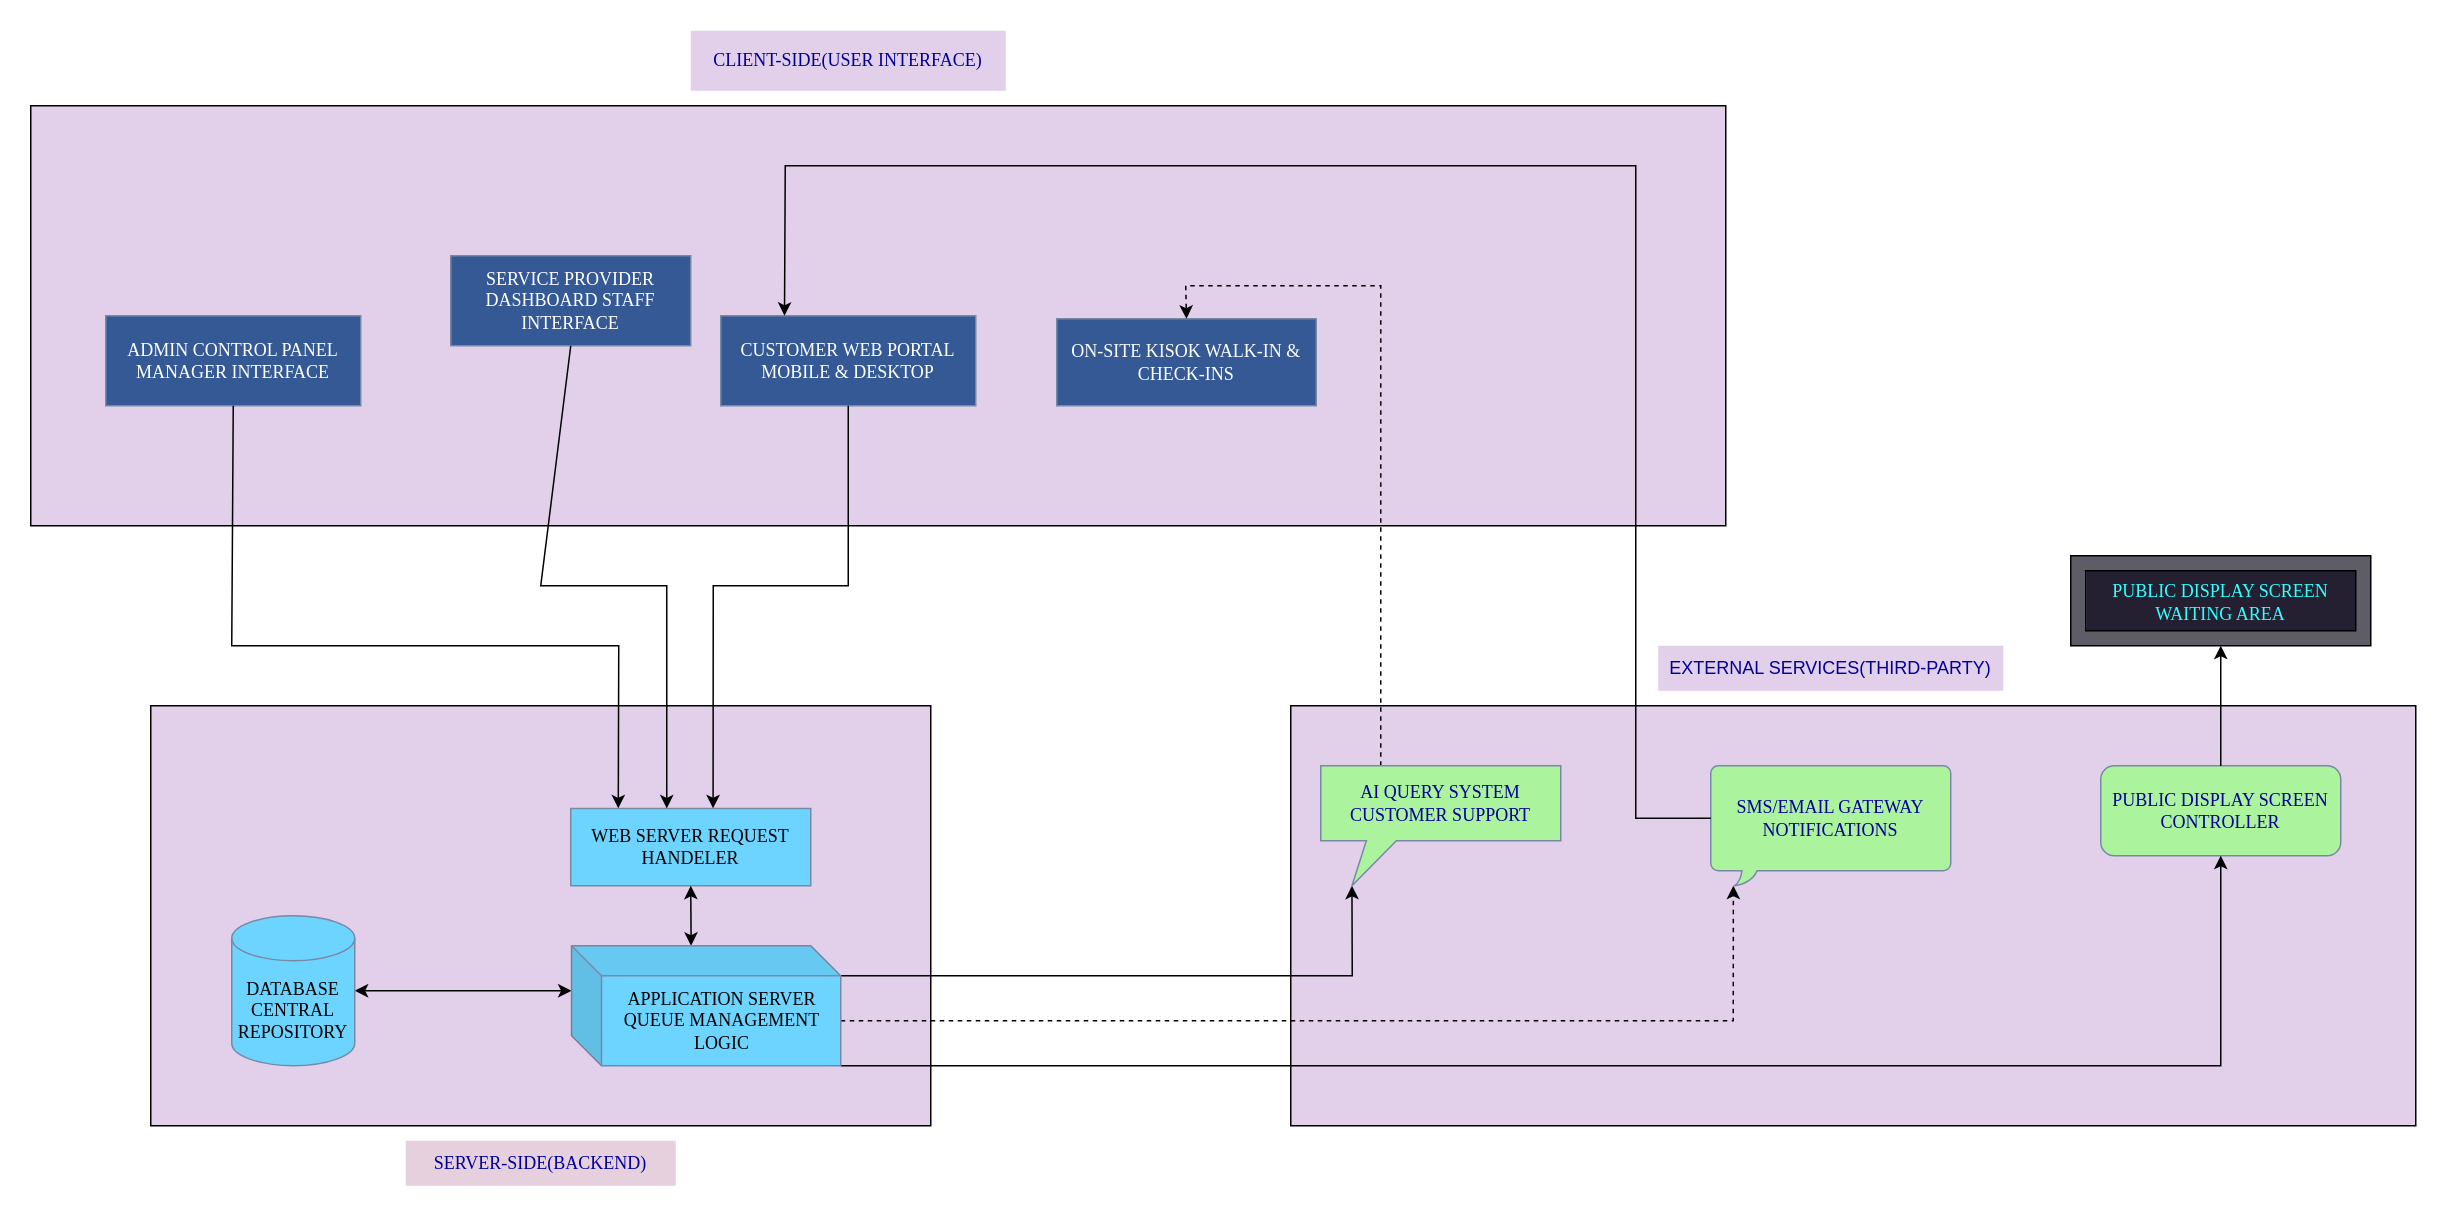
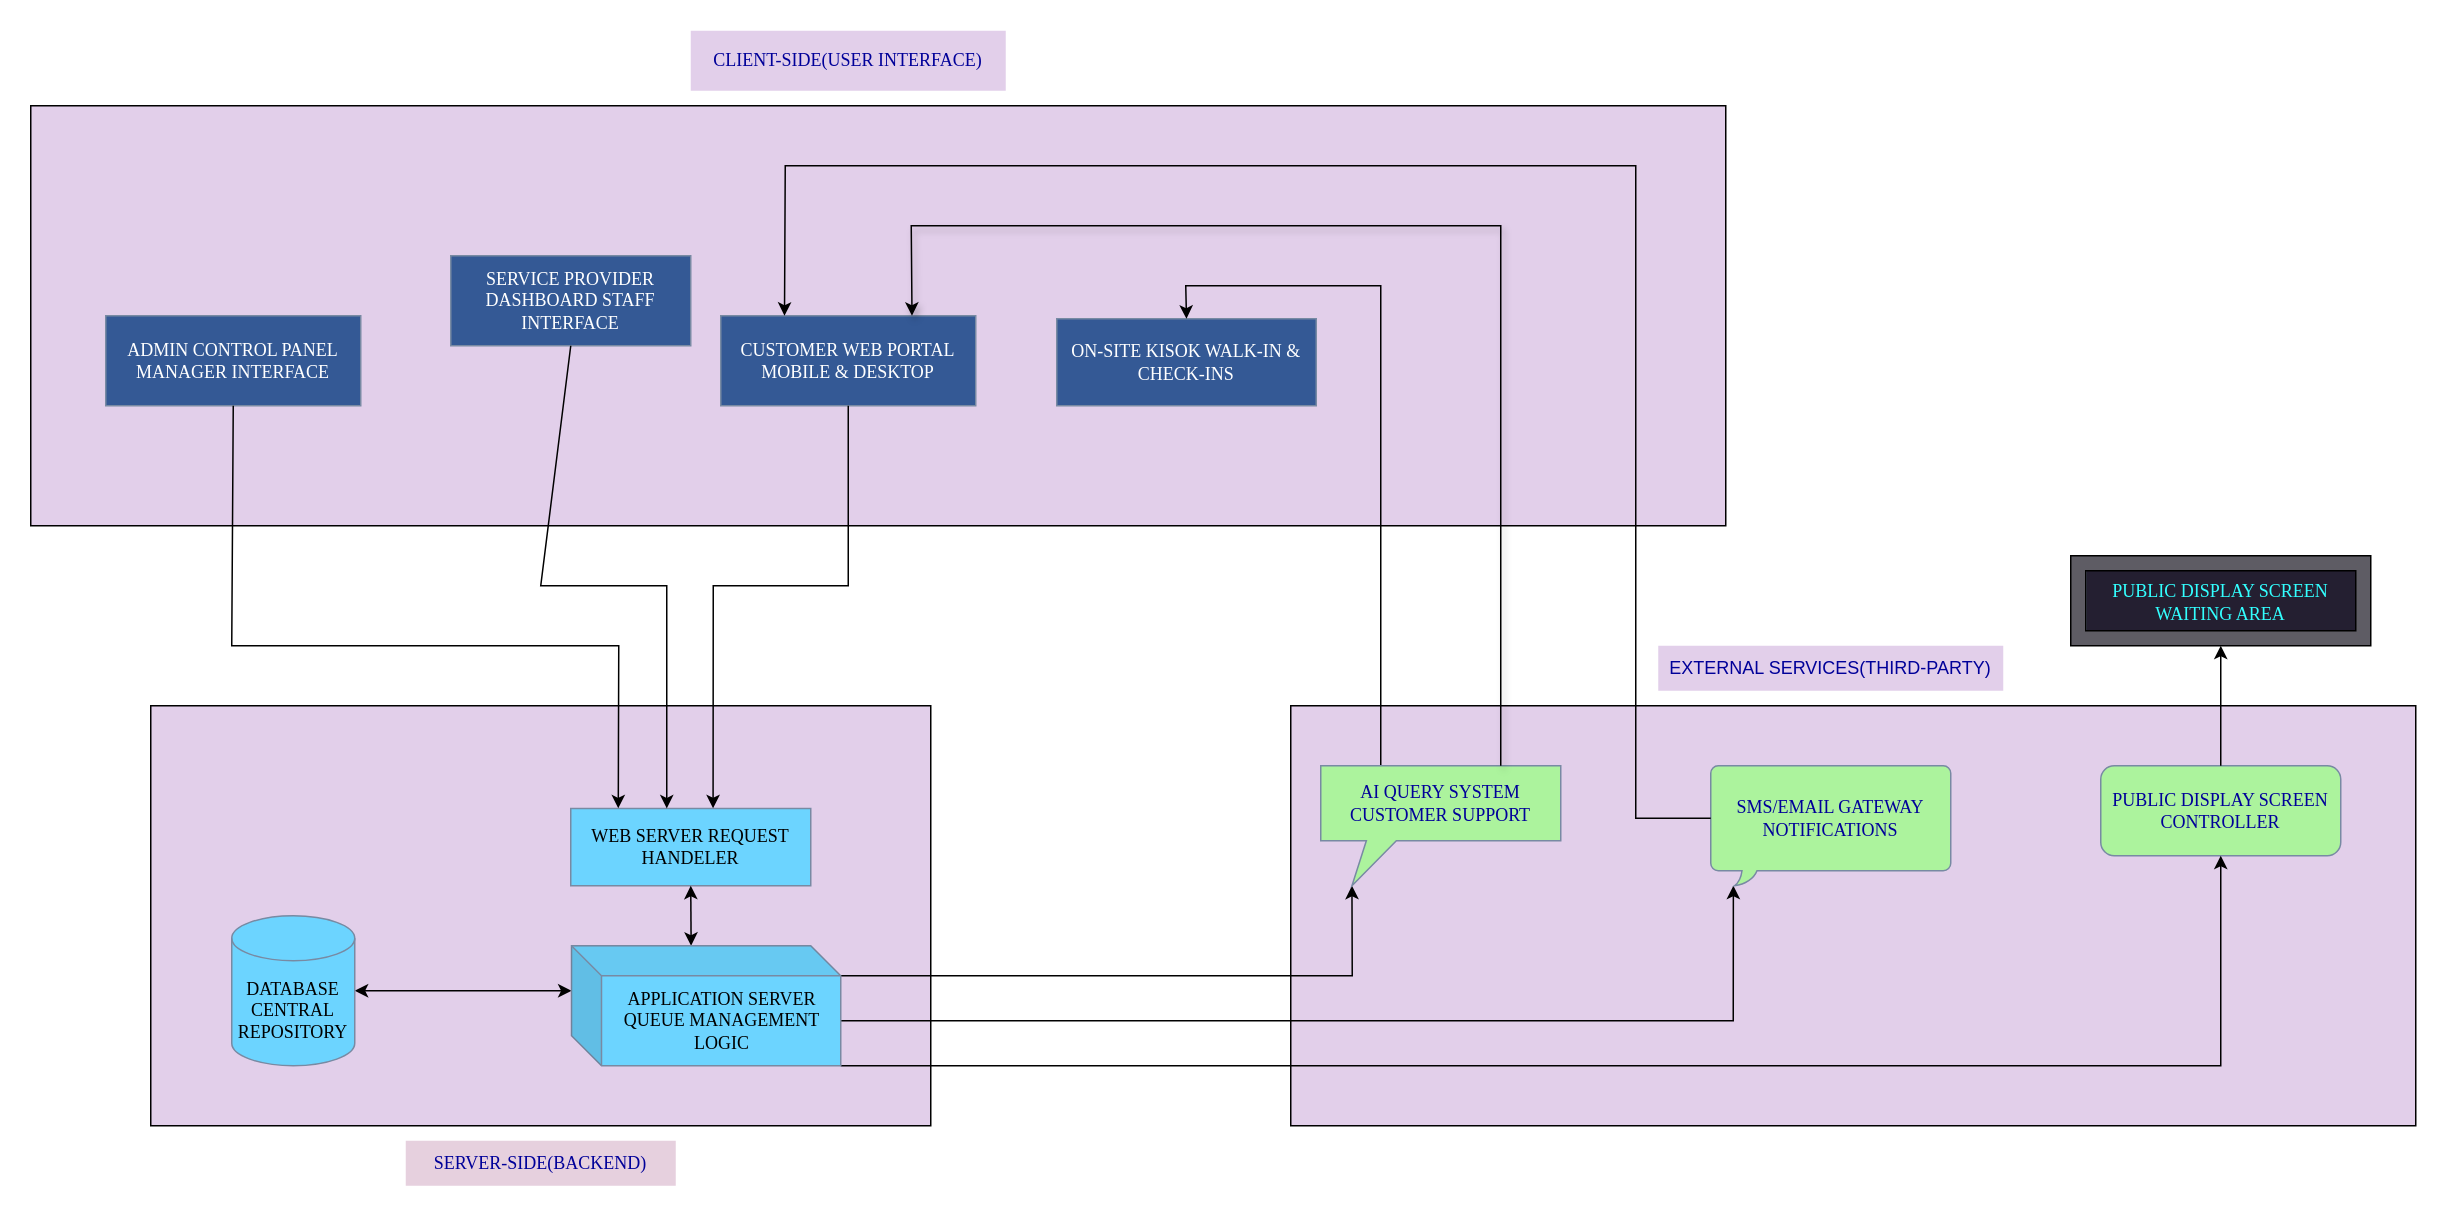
  <mxCell id="0" />
  <mxCell id="1" parent="0" />
  <mxCell id="2" value="" style="rounded=0;whiteSpace=wrap;html=1;fillColor=#E2CFEA;glass=0;fontFamily=Garamond;" parent="1" vertex="1"><mxGeometry x="860" y="470" width="750" height="280" as="geometry" /></mxCell>
  <mxCell id="3" value="" style="rounded=0;whiteSpace=wrap;html=1;fillColor=#E2CFEA;glass=0;fontFamily=Garamond;" parent="1" vertex="1"><mxGeometry x="20" y="70" width="1130" height="280" as="geometry" /></mxCell>
  <mxCell id="4" value="" style="rounded=0;whiteSpace=wrap;html=1;fillColor=#E2CFEA;glass=0;fontFamily=Garamond;" parent="1" vertex="1"><mxGeometry x="100" y="470" width="520" height="280" as="geometry" /></mxCell>
  <mxCell id="5" value="WEB SERVER REQUEST HANDELER" style="rounded=0;whiteSpace=wrap;html=1;fontFamily=Garamond;labelBackgroundColor=none;fillColor=#6CD4FF;strokeColor=#788AA3;fontColor=#000000;" parent="1" vertex="1"><mxGeometry x="380" y="538.5" width="160" height="51.5" as="geometry" /></mxCell>
  <mxCell id="6" value="" style="endArrow=classic;startArrow=classic;html=1;rounded=0;entryX=0;entryY=0;entryDx=0;entryDy=30;fontFamily=Garamond;labelBackgroundColor=none;fontColor=default;strokeColor=#000000;exitX=1;exitY=0.5;exitDx=0;exitDy=0;exitPerimeter=0;entryPerimeter=0;" parent="1" source="25" target="29" edge="1"><mxGeometry width="50" height="50" relative="1" as="geometry"><mxPoint x="-390" y="548" as="sourcePoint" /><mxPoint x="389" y="665" as="targetPoint" /><Array as="points" /></mxGeometry></mxCell>
  <mxCell id="7" value="" style="endArrow=classic;startArrow=classic;html=1;rounded=0;exitX=0;exitY=0;exitDx=79.75;exitDy=0;entryX=0.5;entryY=1;entryDx=0;entryDy=0;fontFamily=Garamond;labelBackgroundColor=none;fontColor=default;strokeColor=#000000;exitPerimeter=0;" parent="1" source="29" target="5" edge="1"><mxGeometry width="50" height="50" relative="1" as="geometry"><mxPoint x="468" y="639" as="sourcePoint" /><mxPoint x="-240" y="458" as="targetPoint" /></mxGeometry></mxCell>
  <mxCell id="8" value="ADMIN CONTROL PANEL MANAGER INTERFACE" style="rounded=0;whiteSpace=wrap;html=1;fontFamily=Garamond;labelBackgroundColor=none;fillColor=#345995;strokeColor=#788AA3;fontColor=#FFFFFF;" parent="1" vertex="1"><mxGeometry x="70" y="210" width="170" height="60" as="geometry" /></mxCell>
  <mxCell id="9" value="SERVICE PROVIDER DASHBOARD STAFF INTERFACE" style="rounded=0;whiteSpace=wrap;html=1;fontFamily=Garamond;labelBackgroundColor=none;fillColor=#345995;strokeColor=#788AA3;fontColor=#FFFFFF;" parent="1" vertex="1"><mxGeometry x="300" y="170" width="160" height="60" as="geometry" /></mxCell>
  <mxCell id="10" value="CUSTOMER WEB PORTAL MOBILE &amp;amp; DESKTOP" style="rounded=0;whiteSpace=wrap;html=1;fontFamily=Garamond;labelBackgroundColor=none;fillColor=#345995;strokeColor=#788AA3;fontColor=#FFFFFF;" parent="1" vertex="1"><mxGeometry x="480" y="210" width="170" height="60" as="geometry" /></mxCell>
  <mxCell id="11" value="" style="endArrow=classic;html=1;rounded=0;exitX=0.5;exitY=1;exitDx=0;exitDy=0;fontFamily=Garamond;labelBackgroundColor=none;fontColor=default;strokeColor=#000000;entryX=0.4;entryY=-0.001;entryDx=0;entryDy=0;entryPerimeter=0;" parent="1" source="9" target="5" edge="1"><mxGeometry width="50" height="50" relative="1" as="geometry"><mxPoint x="130" y="452" as="sourcePoint" /><mxPoint x="-60" y="391" as="targetPoint" /><Array as="points"><mxPoint x="360" y="390" /><mxPoint x="444" y="390" /></Array></mxGeometry></mxCell>
  <mxCell id="12" value="" style="endArrow=classic;html=1;rounded=0;entryX=0.593;entryY=-0.002;entryDx=0;entryDy=0;exitX=0.5;exitY=1;exitDx=0;exitDy=0;fontFamily=Garamond;labelBackgroundColor=none;fontColor=default;strokeColor=#000000;entryPerimeter=0;" parent="1" source="10" target="5" edge="1"><mxGeometry width="50" height="50" relative="1" as="geometry"><mxPoint x="430" y="412" as="sourcePoint" /><mxPoint x="40" y="422" as="targetPoint" /><Array as="points"><mxPoint x="565" y="390" /><mxPoint x="475" y="390" /></Array></mxGeometry></mxCell>
  <mxCell id="13" value="ON-SITE KISOK WALK-IN &amp;amp; CHECK-INS" style="rounded=0;whiteSpace=wrap;html=1;fontFamily=Garamond;labelBackgroundColor=none;fillColor=#345995;strokeColor=#788AA3;fontColor=#FFFFFF;" parent="1" vertex="1"><mxGeometry x="704" y="212" width="173" height="58" as="geometry" /></mxCell>
  <mxCell id="14" value="" style="endArrow=classic;html=1;rounded=0;exitX=0.5;exitY=1;exitDx=0;exitDy=0;fontFamily=Garamond;labelBackgroundColor=none;fontColor=default;strokeColor=#000000;entryX=0.198;entryY=-0.002;entryDx=0;entryDy=0;entryPerimeter=0;" parent="1" source="8" target="5" edge="1"><mxGeometry width="50" height="50" relative="1" as="geometry"><mxPoint x="100" y="382" as="sourcePoint" /><mxPoint x="-60" y="381" as="targetPoint" /><Array as="points"><mxPoint x="154" y="430" /><mxPoint x="412" y="430" /></Array></mxGeometry></mxCell>
  <mxCell id="15" value="" style="endArrow=classic;html=1;rounded=0;fontFamily=Garamond;labelBackgroundColor=none;fontColor=default;strokeColor=#000000;entryX=0;entryY=0;entryDx=20.8;entryDy=80;entryPerimeter=0;exitX=0;exitY=0;exitDx=179.5;exitDy=20;exitPerimeter=0;" parent="1" source="29" target="26" edge="1"><mxGeometry width="50" height="50" relative="1" as="geometry"><mxPoint x="557" y="646.69" as="sourcePoint" /><mxPoint x="900" y="610" as="targetPoint" /><Array as="points"><mxPoint x="901" y="650" /></Array></mxGeometry></mxCell>
  <mxCell id="16" value="PUBLIC DISPLAY SCREEN CONTROLLER" style="whiteSpace=wrap;html=1;fontFamily=Garamond;labelBackgroundColor=none;fillColor=#ACF39D;strokeColor=#788AA3;fontColor=#000099;rounded=1;" parent="1" vertex="1"><mxGeometry x="1400" y="510" width="160" height="60" as="geometry" /></mxCell>
- <mxCell id="17" value="" style="endArrow=classic;html=1;rounded=0;exitX=0;exitY=0;exitDx=179.5;exitDy=50;fontFamily=Garamond;labelBackgroundColor=none;fontColor=default;strokeColor=#000000;exitPerimeter=0;entryX=0;entryY=0;entryDx=15.08;entryDy=80;entryPerimeter=0;dashed=1;" parent="1" source="29" target="27" edge="1"><mxGeometry width="50" height="50" relative="1" as="geometry"><mxPoint x="517.5" y="673" as="sourcePoint" /><mxPoint x="1220" y="600" as="targetPoint" /><Array as="points"><mxPoint x="1155" y="680" /></Array></mxGeometry></mxCell>
+ <mxCell id="17" value="" style="endArrow=classic;html=1;rounded=0;exitX=0;exitY=0;exitDx=179.5;exitDy=50;fontFamily=Garamond;labelBackgroundColor=none;fontColor=default;strokeColor=#000000;exitPerimeter=0;entryX=0;entryY=0;entryDx=15.08;entryDy=80;entryPerimeter=0;" parent="1" source="29" target="27" edge="1"><mxGeometry width="50" height="50" relative="1" as="geometry"><mxPoint x="517.5" y="673" as="sourcePoint" /><mxPoint x="1220" y="600" as="targetPoint" /><Array as="points"><mxPoint x="1155" y="680" /></Array></mxGeometry></mxCell>
  <mxCell id="18" value="" style="endArrow=classic;html=1;rounded=0;entryX=0.5;entryY=1;entryDx=0;entryDy=0;exitX=1;exitY=1;exitDx=0;exitDy=0;fontFamily=Garamond;labelBackgroundColor=none;fontColor=default;strokeColor=#000000;exitPerimeter=0;" parent="1" source="29" target="16" edge="1"><mxGeometry width="50" height="50" relative="1" as="geometry"><mxPoint x="478" y="673" as="sourcePoint" /><mxPoint x="1460" y="632.5" as="targetPoint" /><Array as="points"><mxPoint x="1480" y="710" /></Array></mxGeometry></mxCell>
- <mxCell id="19" value="" style="endArrow=classic;endFill=1;html=1;rounded=0;entryX=0.5;entryY=0;entryDx=0;entryDy=0;fontFamily=Garamond;labelBackgroundColor=none;fontColor=default;strokeColor=#000000;exitX=0.25;exitY=0;exitDx=0;exitDy=0;exitPerimeter=0;dashed=1;" parent="1" source="26" target="13" edge="1"><mxGeometry width="160" relative="1" as="geometry"><mxPoint x="875" y="551" as="sourcePoint" /><mxPoint x="940" y="430" as="targetPoint" /><Array as="points"><mxPoint x="920" y="430" /><mxPoint x="920" y="320" /><mxPoint x="920" y="190" /><mxPoint x="790" y="190" /></Array></mxGeometry></mxCell>
+ <mxCell id="19" value="" style="endArrow=classic;endFill=1;html=1;rounded=0;entryX=0.5;entryY=0;entryDx=0;entryDy=0;fontFamily=Garamond;labelBackgroundColor=none;fontColor=default;strokeColor=#000000;exitX=0.25;exitY=0;exitDx=0;exitDy=0;exitPerimeter=0;" parent="1" source="26" target="13" edge="1"><mxGeometry width="160" relative="1" as="geometry"><mxPoint x="875" y="551" as="sourcePoint" /><mxPoint x="940" y="430" as="targetPoint" /><Array as="points"><mxPoint x="920" y="430" /><mxPoint x="920" y="320" /><mxPoint x="920" y="190" /><mxPoint x="790" y="190" /></Array></mxGeometry></mxCell>
  <mxCell id="20" value="PUBLIC DISPLAY SCREEN WAITING AREA" style="html=1;whiteSpace=wrap;fontFamily=Garamond;labelBackgroundColor=none;fillColor=light-dark(#241f31, #2ba2b1);strokeColor=#788AA3;fontColor=#33FFFF;rounded=0;" parent="1" vertex="1"><mxGeometry x="1390" y="379.5" width="180" height="43" as="geometry" /></mxCell>
  <mxCell id="21" value="" style="endArrow=classic;html=1;rounded=0;exitX=0.5;exitY=0;exitDx=0;exitDy=0;fontFamily=Garamond;labelBackgroundColor=none;fontColor=default;strokeColor=#000000;entryX=0.5;entryY=1;entryDx=0;entryDy=0;entryPerimeter=0;" parent="1" source="16" target="28" edge="1"><mxGeometry width="50" height="50" relative="1" as="geometry"><mxPoint x="1340" y="590" as="sourcePoint" /><mxPoint x="1460" y="440" as="targetPoint" /></mxGeometry></mxCell>
  <mxCell id="22" value="SERVER-SIDE(BACKEND)" style="text;html=1;align=center;verticalAlign=middle;whiteSpace=wrap;rounded=0;fontColor=#000099;fillColor=light-dark(#E6D0DE, #e2cfea);fontFamily=Garamond;" parent="1" vertex="1"><mxGeometry x="270" y="760" width="180" height="30" as="geometry" /></mxCell>
  <mxCell id="23" value="CLIENT-SIDE(USER INTERFACE)" style="text;html=1;align=center;verticalAlign=middle;whiteSpace=wrap;rounded=0;fontColor=#000099;fillColor=light-dark(#e2cfea, #e2cfea);fontFamily=Garamond;" parent="1" vertex="1"><mxGeometry x="460" y="20" width="210" height="40" as="geometry" /></mxCell>
  <mxCell id="24" value="&lt;font face=&quot;Helvetica&quot;&gt;EXTERNAL SERVICES(THIRD-PARTY)&lt;/font&gt;" style="text;html=1;align=center;verticalAlign=middle;whiteSpace=wrap;rounded=0;fontColor=#000099;labelBackgroundColor=none;fillColor=light-dark(#E2CFEA,#E2CFEA);textShadow=0;fontFamily=Garamond;" parent="1" vertex="1"><mxGeometry x="1105" y="430" width="230" height="30" as="geometry" /></mxCell>
  <mxCell id="25" value="DATABASE CENTRAL REPOSITORY" style="shape=cylinder3;whiteSpace=wrap;html=1;boundedLbl=1;backgroundOutline=1;size=15;fillColor=light-dark(#6cd4ff, #6cd4ff);fontFamily=Garamond;fontColor=#000000;strokeColor=#788AA3;" parent="1" vertex="1"><mxGeometry x="154" y="610" width="82" height="100" as="geometry" /></mxCell>
  <mxCell id="26" value="AI QUERY SYSTEM CUSTOMER SUPPORT" style="shape=callout;whiteSpace=wrap;html=1;perimeter=calloutPerimeter;fillColor=light-dark(#ACF39D,#ACF39D);fontFamily=Garamond;strokeColor=#788AA3;fontColor=#000099;size=30;position=0.19;position2=0.13;" parent="1" vertex="1"><mxGeometry x="880" y="510" width="160" height="80" as="geometry" /></mxCell>
  <mxCell id="27" value="SMS/EMAIL GATEWAY NOTIFICATIONS" style="whiteSpace=wrap;html=1;shape=mxgraph.basic.roundRectCallout;dx=25.83;dy=10;size=5;boundedLbl=1;fillColor=light-dark(#ACF39D,#ACF39D);fontFamily=Garamond;strokeColor=#788AA3;fontColor=#000099;" parent="1" vertex="1"><mxGeometry x="1140" y="510" width="160" height="80" as="geometry" /></mxCell>
  <mxCell id="28" value="" style="verticalLabelPosition=bottom;verticalAlign=top;html=1;shape=mxgraph.basic.frame;dx=10;whiteSpace=wrap;fillColor=light-dark(#5e5c64, #131313);fontFamily=Garamond;" parent="1" vertex="1"><mxGeometry x="1380" y="370" width="200" height="60" as="geometry" /></mxCell>
  <mxCell id="29" value="APPLICATION SERVER QUEUE MANAGEMENT LOGIC" style="shape=cube;whiteSpace=wrap;html=1;boundedLbl=1;backgroundOutline=1;darkOpacity=0.05;darkOpacity2=0.1;fillColor=light-dark(#6CD4FF,#6CD4FF);fontFamily=Garamond;strokeColor=#788AA3;fontColor=#000000;" parent="1" vertex="1"><mxGeometry x="380.5" y="630" width="179.5" height="80" as="geometry" /></mxCell>
+ <mxCell id="30" value="" style="endArrow=classic;html=1;rounded=0;strokeColor=#000000;entryX=0.75;entryY=0;entryDx=0;entryDy=0;shadow=1;exitX=0.75;exitY=0;exitDx=0;exitDy=0;exitPerimeter=0;" parent="1" source="26" target="10" edge="1"><mxGeometry width="50" height="50" relative="1" as="geometry"><mxPoint x="980" y="190" as="sourcePoint" /><mxPoint x="640" y="140" as="targetPoint" /><Array as="points"><mxPoint x="1000" y="150" /><mxPoint x="607" y="150" /></Array></mxGeometry></mxCell>
  <mxCell id="31" value="" style="endArrow=classic;html=1;rounded=0;labelBackgroundColor=default;fontColor=#000000;strokeColor=#000000;entryX=0.25;entryY=0;entryDx=0;entryDy=0;exitX=0;exitY=0;exitDx=0;exitDy=35;exitPerimeter=0;" parent="1" source="27" target="10" edge="1"><mxGeometry width="50" height="50" relative="1" as="geometry"><mxPoint x="1060" y="590" as="sourcePoint" /><mxPoint x="530" as="targetPoint" y="110" /><Array as="points"><mxPoint x="1090" y="545" /><mxPoint x="1090" y="110" /><mxPoint x="523" y="110" /></Array></mxGeometry></mxCell>
